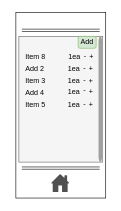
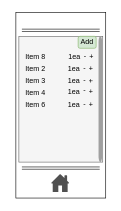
  <mxCell id="0" />
  <mxCell id="1" parent="0" />
  <mxCell id="2" value="" style="rounded=0;whiteSpace=wrap;html=1;" parent="1" vertex="1"><mxGeometry x="26" y="20" width="150" height="310" as="geometry" /></mxCell>
  <mxCell id="3" value="" style="whiteSpace=wrap;html=1;fillColor=#f5f5f5;fontColor=#333333;strokeColor=#666666;" parent="1" vertex="1"><mxGeometry x="31" y="60" width="140" height="210" as="geometry" /></mxCell>
  <mxCell id="4" value="" style="html=1;verticalLabelPosition=bottom;labelBackgroundColor=#ffffff;verticalAlign=top;shadow=0;dashed=0;strokeWidth=2;shape=mxgraph.ios7.misc.scroll_(vertical);fillColor=#a0a0a0;" parent="1" vertex="1"><mxGeometry x="164" y="60" width="6" height="210" as="geometry" /></mxCell>
  <mxCell id="5" value="" style="group" parent="1" vertex="1" connectable="0"><mxGeometry x="40" y="60" width="130" height="210" as="geometry" /></mxCell>
  <mxCell id="6" value="" style="edgeStyle=none;orthogonalLoop=1;jettySize=auto;html=1;shape=link;width=-3.889;entryX=0.067;entryY=0.129;entryDx=0;entryDy=0;entryPerimeter=0;exitX=0.933;exitY=0.129;exitDx=0;exitDy=0;exitPerimeter=0;" parent="1" edge="1"><mxGeometry width="80" relative="1" as="geometry"><mxPoint x="165.95" y="50" as="sourcePoint" /><mxPoint x="36.05" y="50" as="targetPoint" /><Array as="points" /></mxGeometry></mxCell>
  <mxCell id="7" value="" style="sketch=0;pointerEvents=1;shadow=0;dashed=0;html=1;strokeColor=none;fillColor=#505050;labelPosition=center;verticalLabelPosition=bottom;verticalAlign=top;outlineConnect=0;align=center;shape=mxgraph.office.concepts.home;" parent="1" vertex="1"><mxGeometry x="85" y="290" width="30" height="30" as="geometry" /></mxCell>
  <mxCell id="8" value="" style="edgeStyle=none;orthogonalLoop=1;jettySize=auto;html=1;shape=link;width=-3.889;entryX=0.067;entryY=0.129;entryDx=0;entryDy=0;entryPerimeter=0;exitX=0.933;exitY=0.129;exitDx=0;exitDy=0;exitPerimeter=0;" parent="1" edge="1"><mxGeometry width="80" relative="1" as="geometry"><mxPoint x="165.95" y="280" as="sourcePoint" /><mxPoint x="36.05" y="280" as="targetPoint" /><Array as="points" /></mxGeometry></mxCell>
  <mxCell id="9" value="" style="group" parent="1" vertex="1" connectable="0"><mxGeometry x="40" y="90" width="140" height="180" as="geometry" /></mxCell>
  <mxCell id="10" value="" style="group" parent="9" vertex="1" connectable="0"><mxGeometry x="-10" width="140" height="180" as="geometry" /></mxCell>
  <mxCell id="11" value="Item 8" style="text;strokeColor=none;align=left;fillColor=none;html=1;verticalAlign=middle;whiteSpace=wrap;rounded=0;" parent="10" vertex="1"><mxGeometry x="10" width="90" height="10" as="geometry" /></mxCell>
  <mxCell id="12" value="" style="group" vertex="1" connectable="0" parent="10"><mxGeometry x="70" y="-2.5" width="47" height="15" as="geometry" /></mxCell>
  <mxCell id="13" value="-" style="text;strokeColor=none;align=center;fillColor=none;html=1;verticalAlign=middle;whiteSpace=wrap;rounded=0;" vertex="1" parent="12"><mxGeometry x="37" width="10" height="10" as="geometry" /></mxCell>
  <mxCell id="14" value="+" style="text;strokeColor=none;align=center;fillColor=none;html=1;verticalAlign=middle;whiteSpace=wrap;rounded=0;" vertex="1" parent="10"><mxGeometry x="117" width="11" height="10" as="geometry" /></mxCell>
  <mxCell id="15" value="1ea" style="text;strokeColor=none;align=center;fillColor=none;html=1;verticalAlign=middle;whiteSpace=wrap;rounded=0;" vertex="1" parent="10"><mxGeometry x="80.5" y="-2.5" width="26" height="15" as="geometry" /></mxCell>
  <mxCell id="16" value="" style="group" parent="9" vertex="1" connectable="0"><mxGeometry x="-20" y="20" width="120" height="12.5" as="geometry" /></mxCell>
- <mxCell id="17" value="Add 2" style="text;strokeColor=none;align=left;fillColor=none;html=1;verticalAlign=middle;whiteSpace=wrap;rounded=0;" parent="16" vertex="1"><mxGeometry x="20" width="90" height="10" as="geometry" /></mxCell>
+ <mxCell id="17" value="Item 2" style="text;strokeColor=none;align=left;fillColor=none;html=1;verticalAlign=middle;whiteSpace=wrap;rounded=0;" parent="16" vertex="1"><mxGeometry x="20" width="90" height="10" as="geometry" /></mxCell>
  <mxCell id="18" value="" style="group" parent="9" vertex="1" connectable="0"><mxGeometry x="-20" y="40" width="130" height="140" as="geometry" /></mxCell>
  <mxCell id="19" value="Item 3" style="text;strokeColor=none;align=left;fillColor=none;html=1;verticalAlign=middle;whiteSpace=wrap;rounded=0;" parent="18" vertex="1"><mxGeometry x="20" width="90" height="10" as="geometry" /></mxCell>
  <mxCell id="20" value="" style="group" parent="9" vertex="1" connectable="0"><mxGeometry x="-10" y="60" width="120" height="10" as="geometry" /></mxCell>
- <mxCell id="21" value="Add 4" style="text;strokeColor=none;align=left;fillColor=none;html=1;verticalAlign=middle;whiteSpace=wrap;rounded=0;" parent="20" vertex="1"><mxGeometry x="10" width="90" height="10" as="geometry" /></mxCell>
+ <mxCell id="21" value="Item 4" style="text;strokeColor=none;align=left;fillColor=none;html=1;verticalAlign=middle;whiteSpace=wrap;rounded=0;" parent="20" vertex="1"><mxGeometry x="10" width="90" height="10" as="geometry" /></mxCell>
  <mxCell id="22" value="" style="group" parent="9" vertex="1" connectable="0"><mxGeometry x="-20" y="80" width="120" height="12.5" as="geometry" /></mxCell>
- <mxCell id="23" value="Item 5" style="text;strokeColor=none;align=left;fillColor=none;html=1;verticalAlign=middle;whiteSpace=wrap;rounded=0;" parent="22" vertex="1"><mxGeometry x="20" width="90" height="10" as="geometry" /></mxCell>
+ <mxCell id="23" value="Item 6" style="text;strokeColor=none;align=left;fillColor=none;html=1;verticalAlign=middle;whiteSpace=wrap;rounded=0;" parent="22" vertex="1"><mxGeometry x="20" width="90" height="10" as="geometry" /></mxCell>
  <mxCell id="24" value="" style="group" vertex="1" connectable="0" parent="1"><mxGeometry x="110" y="127.5" width="47" height="15" as="geometry" /></mxCell>
  <mxCell id="25" value="1ea" style="text;strokeColor=none;align=center;fillColor=none;html=1;verticalAlign=middle;whiteSpace=wrap;rounded=0;" vertex="1" parent="24"><mxGeometry width="26" height="15" as="geometry" /></mxCell>
  <mxCell id="26" value="-" style="text;strokeColor=none;align=center;fillColor=none;html=1;verticalAlign=middle;whiteSpace=wrap;rounded=0;" vertex="1" parent="24"><mxGeometry x="26" width="10" height="10" as="geometry" /></mxCell>
  <mxCell id="27" value="+" style="text;strokeColor=none;align=center;fillColor=none;html=1;verticalAlign=middle;whiteSpace=wrap;rounded=0;rotation=90;" vertex="1" parent="24"><mxGeometry x="36" y="2.5" width="11" height="10" as="geometry" /></mxCell>
  <mxCell id="28" value="" style="group" vertex="1" connectable="0" parent="1"><mxGeometry x="110" y="107.5" width="47" height="15" as="geometry" /></mxCell>
  <mxCell id="29" value="1ea" style="text;strokeColor=none;align=center;fillColor=none;html=1;verticalAlign=middle;whiteSpace=wrap;rounded=0;" vertex="1" parent="28"><mxGeometry width="26" height="15" as="geometry" /></mxCell>
  <mxCell id="30" value="-" style="text;strokeColor=none;align=center;fillColor=none;html=1;verticalAlign=middle;whiteSpace=wrap;rounded=0;" vertex="1" parent="28"><mxGeometry x="26" width="10" height="10" as="geometry" /></mxCell>
  <mxCell id="31" value="+" style="text;strokeColor=none;align=center;fillColor=none;html=1;verticalAlign=middle;whiteSpace=wrap;rounded=0;" vertex="1" parent="28"><mxGeometry x="36" y="2.5" width="11" height="10" as="geometry" /></mxCell>
  <mxCell id="32" value="" style="group" vertex="1" connectable="0" parent="1"><mxGeometry x="110" y="145" width="47" height="15" as="geometry" /></mxCell>
  <mxCell id="33" value="1ea" style="text;strokeColor=none;align=center;fillColor=none;html=1;verticalAlign=middle;whiteSpace=wrap;rounded=0;" vertex="1" parent="32"><mxGeometry width="26" height="15" as="geometry" /></mxCell>
  <mxCell id="34" value="-" style="text;strokeColor=none;align=center;fillColor=none;html=1;verticalAlign=middle;whiteSpace=wrap;rounded=0;" vertex="1" parent="32"><mxGeometry x="26" width="10" height="10" as="geometry" /></mxCell>
  <mxCell id="35" value="+" style="text;strokeColor=none;align=center;fillColor=none;html=1;verticalAlign=middle;whiteSpace=wrap;rounded=0;" vertex="1" parent="32"><mxGeometry x="36" y="2.5" width="11" height="10" as="geometry" /></mxCell>
  <mxCell id="36" value="" style="group" vertex="1" connectable="0" parent="1"><mxGeometry x="110" y="167.5" width="47" height="15" as="geometry" /></mxCell>
  <mxCell id="37" value="-" style="text;strokeColor=none;align=center;fillColor=none;html=1;verticalAlign=middle;whiteSpace=wrap;rounded=0;" vertex="1" parent="36"><mxGeometry x="26" width="10" height="10" as="geometry" /></mxCell>
  <mxCell id="38" value="+" style="text;strokeColor=none;align=center;fillColor=none;html=1;verticalAlign=middle;whiteSpace=wrap;rounded=0;" vertex="1" parent="36"><mxGeometry x="36" y="2.5" width="11" height="10" as="geometry" /></mxCell>
  <mxCell id="39" value="1ea" style="text;strokeColor=none;align=center;fillColor=none;html=1;verticalAlign=middle;whiteSpace=wrap;rounded=0;" vertex="1" parent="36"><mxGeometry width="26" height="15" as="geometry" /></mxCell>
  <mxCell id="40" value="Add" style="text;strokeColor=#82b366;align=center;fillColor=#d5e8d4;html=1;verticalAlign=middle;whiteSpace=wrap;rounded=1;" vertex="1" parent="1"><mxGeometry x="130" y="60" width="30" height="20" as="geometry" /></mxCell>
